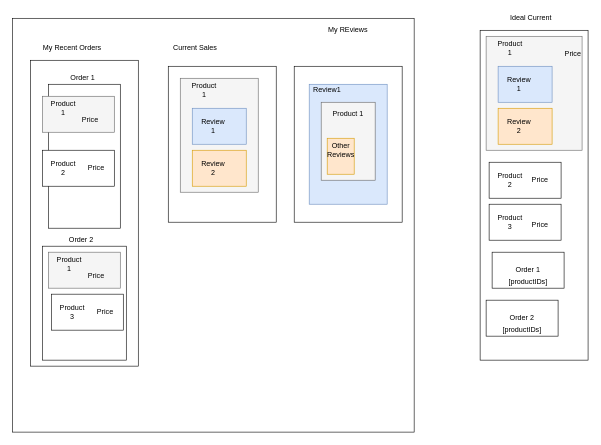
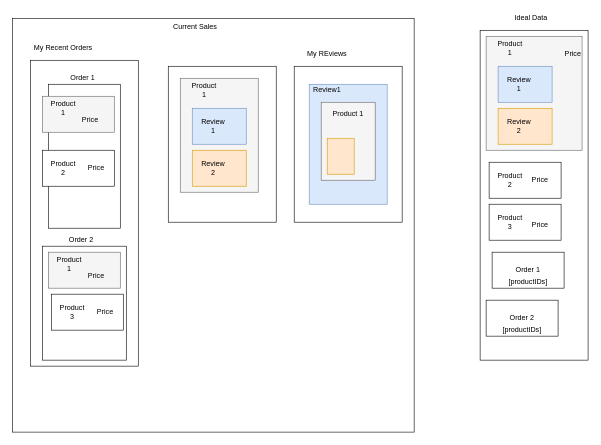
  <mxCell id="0" />
  <mxCell id="1" parent="0" />
  <mxCell id="2" value="" style="rounded=0;whiteSpace=wrap;html=1;" vertex="1" parent="1"><mxGeometry x="20" y="30" width="670" height="690" as="geometry" /></mxCell>
  <mxCell id="3" value="" style="rounded=0;whiteSpace=wrap;html=1;" vertex="1" parent="1"><mxGeometry x="50" y="100" width="180" height="510" as="geometry" /></mxCell>
  <mxCell id="4" value="" style="rounded=0;whiteSpace=wrap;html=1;" vertex="1" parent="1"><mxGeometry x="80" y="140" width="120" height="240" as="geometry" /></mxCell>
  <mxCell id="5" value="" style="rounded=0;whiteSpace=wrap;html=1;" vertex="1" parent="1"><mxGeometry x="280" y="110" width="180" height="260" as="geometry" /></mxCell>
  <mxCell id="6" value="" style="rounded=0;whiteSpace=wrap;html=1;" vertex="1" parent="1"><mxGeometry x="490" y="110" width="180" height="260" as="geometry" /></mxCell>
  <mxCell id="7" value="" style="rounded=0;whiteSpace=wrap;html=1;fillColor=#f5f5f5;strokeColor=#666666;fontColor=#333333;" vertex="1" parent="1"><mxGeometry x="70" y="160" width="120" height="60" as="geometry" /></mxCell>
  <mxCell id="8" value="" style="rounded=0;whiteSpace=wrap;html=1;" vertex="1" parent="1"><mxGeometry x="70" y="250" width="120" height="60" as="geometry" /></mxCell>
  <mxCell id="9" value="" style="rounded=0;whiteSpace=wrap;html=1;fillColor=#f5f5f5;strokeColor=#666666;fontColor=#333333;" vertex="1" parent="1"><mxGeometry x="300" y="130" width="130" height="190" as="geometry" /></mxCell>
  <mxCell id="10" value="" style="rounded=0;whiteSpace=wrap;html=1;fillColor=#dae8fc;strokeColor=#6c8ebf;" vertex="1" parent="1"><mxGeometry x="320" y="180" width="90" height="60" as="geometry" /></mxCell>
  <mxCell id="11" value="" style="rounded=0;whiteSpace=wrap;html=1;fillColor=#ffe6cc;strokeColor=#d79b00;" vertex="1" parent="1"><mxGeometry x="320" y="250" width="90" height="60" as="geometry" /></mxCell>
  <mxCell id="12" value="" style="rounded=0;whiteSpace=wrap;html=1;fillColor=#dae8fc;strokeColor=#6c8ebf;" vertex="1" parent="1"><mxGeometry x="515" y="140" width="130" height="200" as="geometry" /></mxCell>
  <mxCell id="13" value="" style="rounded=0;whiteSpace=wrap;html=1;fillColor=#f5f5f5;strokeColor=#666666;fontColor=#333333;" vertex="1" parent="1"><mxGeometry x="535" y="170" width="90" height="130" as="geometry" /></mxCell>
  <mxCell id="14" value="" style="rounded=0;whiteSpace=wrap;html=1;fillColor=#ffe6cc;strokeColor=#d79b00;" vertex="1" parent="1"><mxGeometry x="545" y="230" width="45" height="60" as="geometry" /></mxCell>
- <mxCell id="15" value="My Recent Orders" style="text;html=1;strokeColor=none;fillColor=none;align=center;verticalAlign=middle;whiteSpace=wrap;rounded=0;" vertex="1" parent="1"><mxGeometry x="65" y="70" width="110" height="20" as="geometry" /></mxCell>
+ <mxCell id="15" value="My Recent Orders" style="text;html=1;strokeColor=none;fillColor=none;align=center;verticalAlign=middle;whiteSpace=wrap;rounded=0;" vertex="1" parent="1"><mxGeometry x="50" y="70" width="110" height="20" as="geometry" /></mxCell>
  <mxCell id="16" value="Product 1" style="text;html=1;strokeColor=none;fillColor=none;align=center;verticalAlign=middle;whiteSpace=wrap;rounded=0;" vertex="1" parent="1"><mxGeometry x="85" y="170" width="40" height="20" as="geometry" /></mxCell>
  <mxCell id="17" value="Product 2" style="text;html=1;strokeColor=none;fillColor=none;align=center;verticalAlign=middle;whiteSpace=wrap;rounded=0;" vertex="1" parent="1"><mxGeometry x="85" y="270" width="40" height="20" as="geometry" /></mxCell>
- <mxCell id="18" value="Current Sales" style="text;html=1;strokeColor=none;fillColor=none;align=center;verticalAlign=middle;whiteSpace=wrap;rounded=0;" vertex="1" parent="1"><mxGeometry x="270" y="70" width="110" height="20" as="geometry" /></mxCell>
+ <mxCell id="18" value="Current Sales" style="text;html=1;strokeColor=none;fillColor=none;align=center;verticalAlign=middle;whiteSpace=wrap;rounded=0;" vertex="1" parent="1"><mxGeometry x="270" y="35" width="110" height="20" as="geometry" /></mxCell>
  <mxCell id="19" value="Product 1" style="text;html=1;strokeColor=none;fillColor=none;align=center;verticalAlign=middle;whiteSpace=wrap;rounded=0;" vertex="1" parent="1"><mxGeometry x="320" y="140" width="40" height="20" as="geometry" /></mxCell>
  <mxCell id="20" value="Review 1" style="text;html=1;strokeColor=none;fillColor=none;align=center;verticalAlign=middle;whiteSpace=wrap;rounded=0;" vertex="1" parent="1"><mxGeometry x="335" y="200" width="40" height="20" as="geometry" /></mxCell>
  <mxCell id="21" value="Review 2" style="text;html=1;strokeColor=none;fillColor=none;align=center;verticalAlign=middle;whiteSpace=wrap;rounded=0;" vertex="1" parent="1"><mxGeometry x="335" y="270" width="40" height="20" as="geometry" /></mxCell>
- <mxCell id="22" value="My REviews" style="text;html=1;strokeColor=none;fillColor=none;align=center;verticalAlign=middle;whiteSpace=wrap;rounded=0;" vertex="1" parent="1"><mxGeometry x="525" y="40" width="110" height="20" as="geometry" /></mxCell>
+ <mxCell id="22" value="My REviews" style="text;html=1;strokeColor=none;fillColor=none;align=center;verticalAlign=middle;whiteSpace=wrap;rounded=0;" vertex="1" parent="1"><mxGeometry x="490" y="80" width="110" height="20" as="geometry" /></mxCell>
  <mxCell id="23" value="Review1" style="text;html=1;strokeColor=none;fillColor=none;align=center;verticalAlign=middle;whiteSpace=wrap;rounded=0;" vertex="1" parent="1"><mxGeometry x="525" y="140" width="40" height="20" as="geometry" /></mxCell>
  <mxCell id="24" value="Product 1" style="text;html=1;strokeColor=none;fillColor=none;align=center;verticalAlign=middle;whiteSpace=wrap;rounded=0;" vertex="1" parent="1"><mxGeometry x="550" y="180" width="60" height="20" as="geometry" /></mxCell>
- <mxCell id="25" value="Other Reviews" style="text;html=1;strokeColor=none;fillColor=none;align=center;verticalAlign=middle;whiteSpace=wrap;rounded=0;" vertex="1" parent="1"><mxGeometry x="547.5" y="240" width="40" height="20" as="geometry" /></mxCell>
  <mxCell id="26" value="" style="rounded=0;whiteSpace=wrap;html=1;" vertex="1" parent="1"><mxGeometry x="800" y="50" width="180" height="550" as="geometry" /></mxCell>
- <mxCell id="27" value="Ideal Current" style="text;html=1;strokeColor=none;fillColor=none;align=center;verticalAlign=middle;whiteSpace=wrap;rounded=0;" vertex="1" parent="1"><mxGeometry x="830" y="20" width="110" height="20" as="geometry" /></mxCell>
+ <mxCell id="27" value="Ideal Data" style="text;html=1;strokeColor=none;fillColor=none;align=center;verticalAlign=middle;whiteSpace=wrap;rounded=0;" vertex="1" parent="1"><mxGeometry x="830" y="20" width="110" height="20" as="geometry" /></mxCell>
  <mxCell id="28" value="" style="rounded=0;whiteSpace=wrap;html=1;fillColor=#f5f5f5;strokeColor=#666666;fontColor=#333333;" vertex="1" parent="1"><mxGeometry x="810" y="60" width="160" height="190" as="geometry" /></mxCell>
  <mxCell id="29" value="" style="rounded=0;whiteSpace=wrap;html=1;fillColor=#dae8fc;strokeColor=#6c8ebf;" vertex="1" parent="1"><mxGeometry x="830" y="110" width="90" height="60" as="geometry" /></mxCell>
  <mxCell id="30" value="" style="rounded=0;whiteSpace=wrap;html=1;fillColor=#ffe6cc;strokeColor=#d79b00;" vertex="1" parent="1"><mxGeometry x="830" y="180" width="90" height="60" as="geometry" /></mxCell>
  <mxCell id="31" value="Product 1" style="text;html=1;strokeColor=none;fillColor=none;align=center;verticalAlign=middle;whiteSpace=wrap;rounded=0;" vertex="1" parent="1"><mxGeometry x="830" y="70" width="40" height="20" as="geometry" /></mxCell>
  <mxCell id="32" value="Review 1" style="text;html=1;strokeColor=none;fillColor=none;align=center;verticalAlign=middle;whiteSpace=wrap;rounded=0;" vertex="1" parent="1"><mxGeometry x="845" y="130" width="40" height="20" as="geometry" /></mxCell>
  <mxCell id="33" value="Review 2" style="text;html=1;strokeColor=none;fillColor=none;align=center;verticalAlign=middle;whiteSpace=wrap;rounded=0;" vertex="1" parent="1"><mxGeometry x="845" y="200" width="40" height="20" as="geometry" /></mxCell>
  <mxCell id="34" value="" style="rounded=0;whiteSpace=wrap;html=1;" vertex="1" parent="1"><mxGeometry x="815" y="270" width="120" height="60" as="geometry" /></mxCell>
  <mxCell id="35" value="Product 2" style="text;html=1;strokeColor=none;fillColor=none;align=center;verticalAlign=middle;whiteSpace=wrap;rounded=0;" vertex="1" parent="1"><mxGeometry x="830" y="290" width="40" height="20" as="geometry" /></mxCell>
  <mxCell id="36" value="Price" style="text;html=1;strokeColor=none;fillColor=none;align=center;verticalAlign=middle;whiteSpace=wrap;rounded=0;" vertex="1" parent="1"><mxGeometry x="130" y="190" width="40" height="20" as="geometry" /></mxCell>
  <mxCell id="37" value="Price" style="text;html=1;strokeColor=none;fillColor=none;align=center;verticalAlign=middle;whiteSpace=wrap;rounded=0;" vertex="1" parent="1"><mxGeometry x="140" y="270" width="40" height="20" as="geometry" /></mxCell>
  <mxCell id="38" value="Price" style="text;html=1;strokeColor=none;fillColor=none;align=center;verticalAlign=middle;whiteSpace=wrap;rounded=0;" vertex="1" parent="1"><mxGeometry x="935" y="80" width="40" height="20" as="geometry" /></mxCell>
  <mxCell id="39" value="Price" style="text;html=1;strokeColor=none;fillColor=none;align=center;verticalAlign=middle;whiteSpace=wrap;rounded=0;" vertex="1" parent="1"><mxGeometry x="880" y="290" width="40" height="20" as="geometry" /></mxCell>
  <mxCell id="40" value="" style="rounded=0;whiteSpace=wrap;html=1;" vertex="1" parent="1"><mxGeometry x="70" y="410" width="140" height="190" as="geometry" /></mxCell>
  <mxCell id="41" value="Order 1" style="text;html=1;strokeColor=none;fillColor=none;align=center;verticalAlign=middle;whiteSpace=wrap;rounded=0;" vertex="1" parent="1"><mxGeometry x="95" y="120" width="85" height="20" as="geometry" /></mxCell>
  <mxCell id="42" value="Order 2" style="text;html=1;strokeColor=none;fillColor=none;align=center;verticalAlign=middle;whiteSpace=wrap;rounded=0;" vertex="1" parent="1"><mxGeometry x="100" y="390" width="70" height="20" as="geometry" /></mxCell>
  <mxCell id="43" value="" style="rounded=0;whiteSpace=wrap;html=1;fillColor=#f5f5f5;strokeColor=#666666;fontColor=#333333;" vertex="1" parent="1"><mxGeometry x="80" y="420" width="120" height="60" as="geometry" /></mxCell>
  <mxCell id="44" value="Product 1" style="text;html=1;strokeColor=none;fillColor=none;align=center;verticalAlign=middle;whiteSpace=wrap;rounded=0;" vertex="1" parent="1"><mxGeometry x="95" y="430" width="40" height="20" as="geometry" /></mxCell>
  <mxCell id="45" value="Price" style="text;html=1;strokeColor=none;fillColor=none;align=center;verticalAlign=middle;whiteSpace=wrap;rounded=0;" vertex="1" parent="1"><mxGeometry x="140" y="450" width="40" height="20" as="geometry" /></mxCell>
  <mxCell id="46" value="" style="rounded=0;whiteSpace=wrap;html=1;" vertex="1" parent="1"><mxGeometry x="85" y="490" width="120" height="60" as="geometry" /></mxCell>
  <mxCell id="47" value="Product 3" style="text;html=1;strokeColor=none;fillColor=none;align=center;verticalAlign=middle;whiteSpace=wrap;rounded=0;" vertex="1" parent="1"><mxGeometry x="100" y="510" width="40" height="20" as="geometry" /></mxCell>
  <mxCell id="48" value="Price" style="text;html=1;strokeColor=none;fillColor=none;align=center;verticalAlign=middle;whiteSpace=wrap;rounded=0;" vertex="1" parent="1"><mxGeometry x="155" y="510" width="40" height="20" as="geometry" /></mxCell>
  <mxCell id="49" value="" style="rounded=0;whiteSpace=wrap;html=1;" vertex="1" parent="1"><mxGeometry x="815" y="340" width="120" height="60" as="geometry" /></mxCell>
  <mxCell id="50" value="Product 3" style="text;html=1;strokeColor=none;fillColor=none;align=center;verticalAlign=middle;whiteSpace=wrap;rounded=0;" vertex="1" parent="1"><mxGeometry x="830" y="360" width="40" height="20" as="geometry" /></mxCell>
  <mxCell id="51" value="Price" style="text;html=1;strokeColor=none;fillColor=none;align=center;verticalAlign=middle;whiteSpace=wrap;rounded=0;" vertex="1" parent="1"><mxGeometry x="880" y="370" width="40" height="10" as="geometry" /></mxCell>
  <mxCell id="52" value="Order 1" style="rounded=0;whiteSpace=wrap;html=1;" vertex="1" parent="1"><mxGeometry x="820" y="420" width="120" height="60" as="geometry" /></mxCell>
  <mxCell id="53" value="Order 2" style="rounded=0;whiteSpace=wrap;html=1;" vertex="1" parent="1"><mxGeometry x="810" y="500" width="120" height="60" as="geometry" /></mxCell>
  <mxCell id="54" value="[productIDs]" style="text;html=1;strokeColor=none;fillColor=none;align=center;verticalAlign=middle;whiteSpace=wrap;rounded=0;" vertex="1" parent="1"><mxGeometry x="860" y="460" width="40" height="20" as="geometry" /></mxCell>
  <mxCell id="55" value="[productIDs]" style="text;html=1;strokeColor=none;fillColor=none;align=center;verticalAlign=middle;whiteSpace=wrap;rounded=0;" vertex="1" parent="1"><mxGeometry x="850" y="540" width="40" height="20" as="geometry" /></mxCell>
